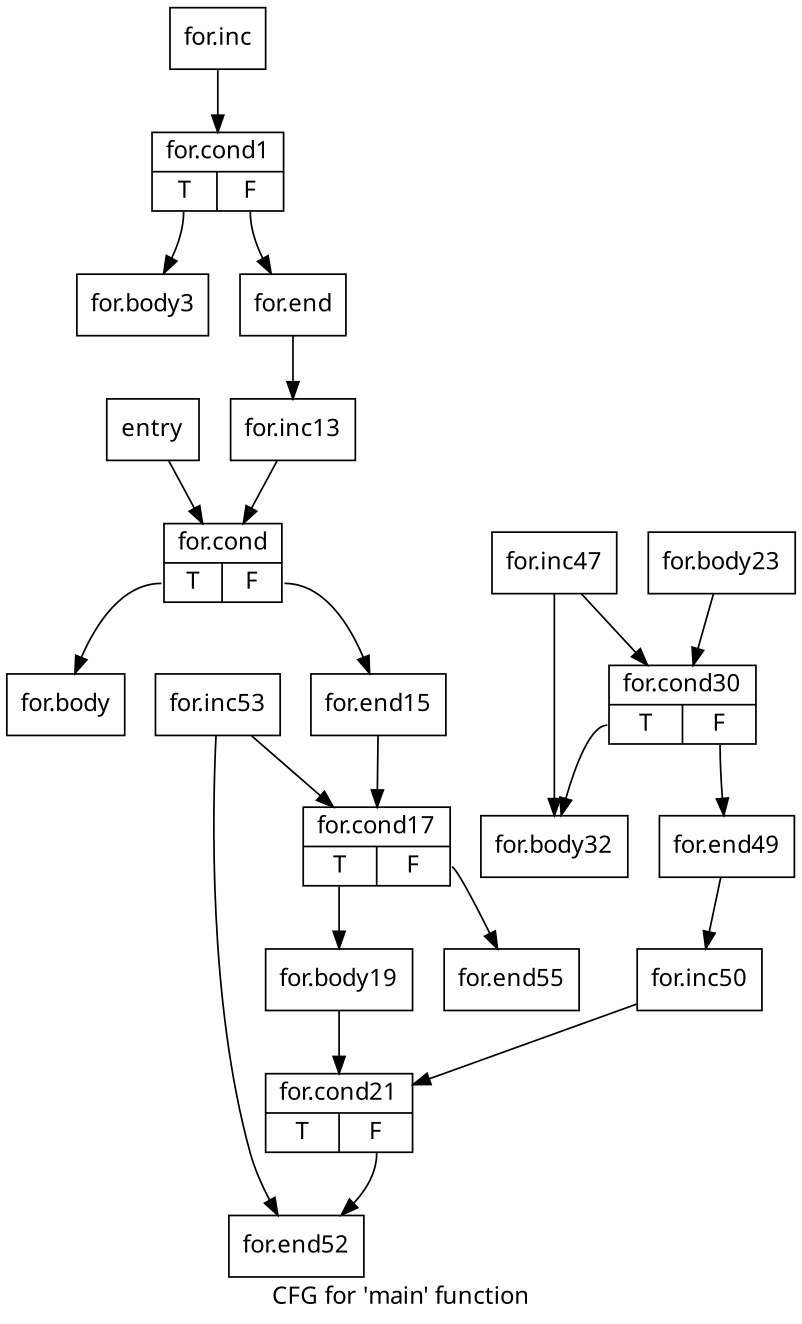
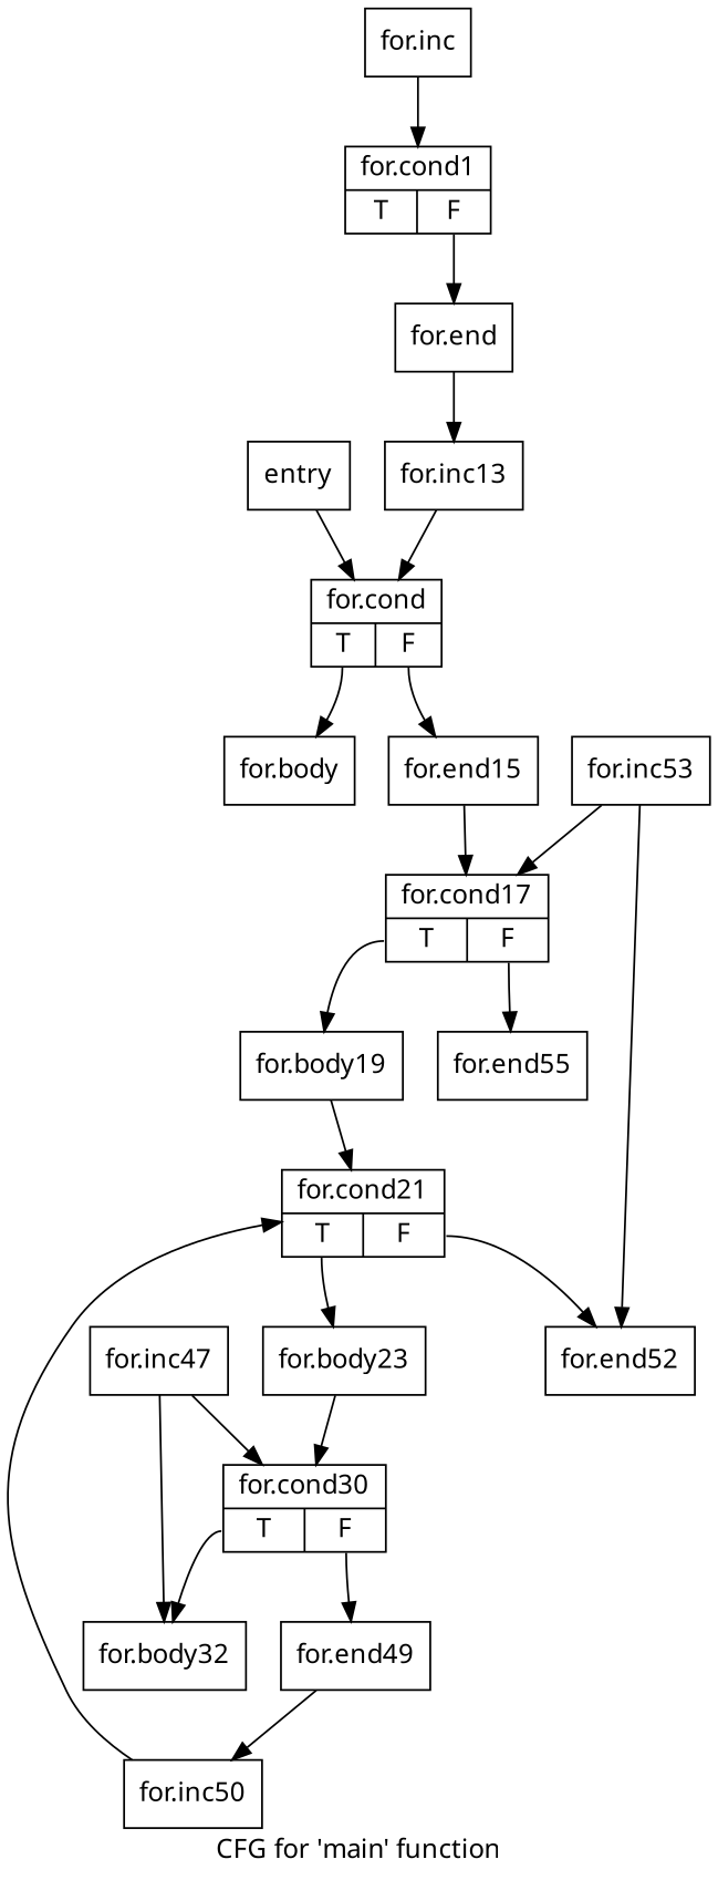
  digraph {
    fontname="Noto Sans"
    label="CFG for 'main' function"
    node [fontname="Noto Sans" shape=record]
    edge [fontname="Noto Sans"]
    n1 [label="{entry}"]
    n2 [label="{for.cond|{<s0>T|<s1>F}}"]
    n3 [label="{for.body}"]
    n4 [label="{for.end15}"]
    n5 [label="{for.cond17|{<s0>T|<s1>F}}"]
    n6 [label="{for.cond1|{<s0>T|<s1>F}}"]
-   n7 [label="{for.body3}"]
    n8 [label="{for.end}"]
    n9 [label="{for.body19}"]
    n10 [label="{for.end55}"]
    n11 [label="{for.inc13}"]
    n12 [label="{for.inc}"]
    n13 [label="{for.cond21|{<s0>T|<s1>F}}"]
    n14 [label="{for.body23}"]
    n15 [label="{for.end52}"]
    n16 [label="{for.cond30|{<s0>T|<s1>F}}"]
    n17 [label="{for.body32}"]
    n18 [label="{for.end49}"]
    n19 [label="{for.inc53}"]
    n20 [label="{for.inc50}"]
    n21 [label="{for.inc47}"]
    n1 -> n2
    n2 -> n3 [tailport=s0]
    n2 -> n4 [tailport=s1]
    n4 -> n5
    n5 -> n9 [tailport=s0]
    n5 -> n10 [tailport=s1]
-   n6 -> n7 [tailport=s0]
    n6 -> n8 [tailport=s1]
    n8 -> n11
    n9 -> n13
    n11 -> n2
    n12 -> n6
+   n13 -> n14 [tailport=s0]
    n13 -> n15 [tailport=s1]
    n14 -> n16
    n16 -> n17 [tailport=s0]
    n16 -> n18 [tailport=s1]
    n18 -> n20
    n19 -> n5
    n19 -> n15
    n20 -> n13
    n21 -> n16
    n21 -> n17
  }
